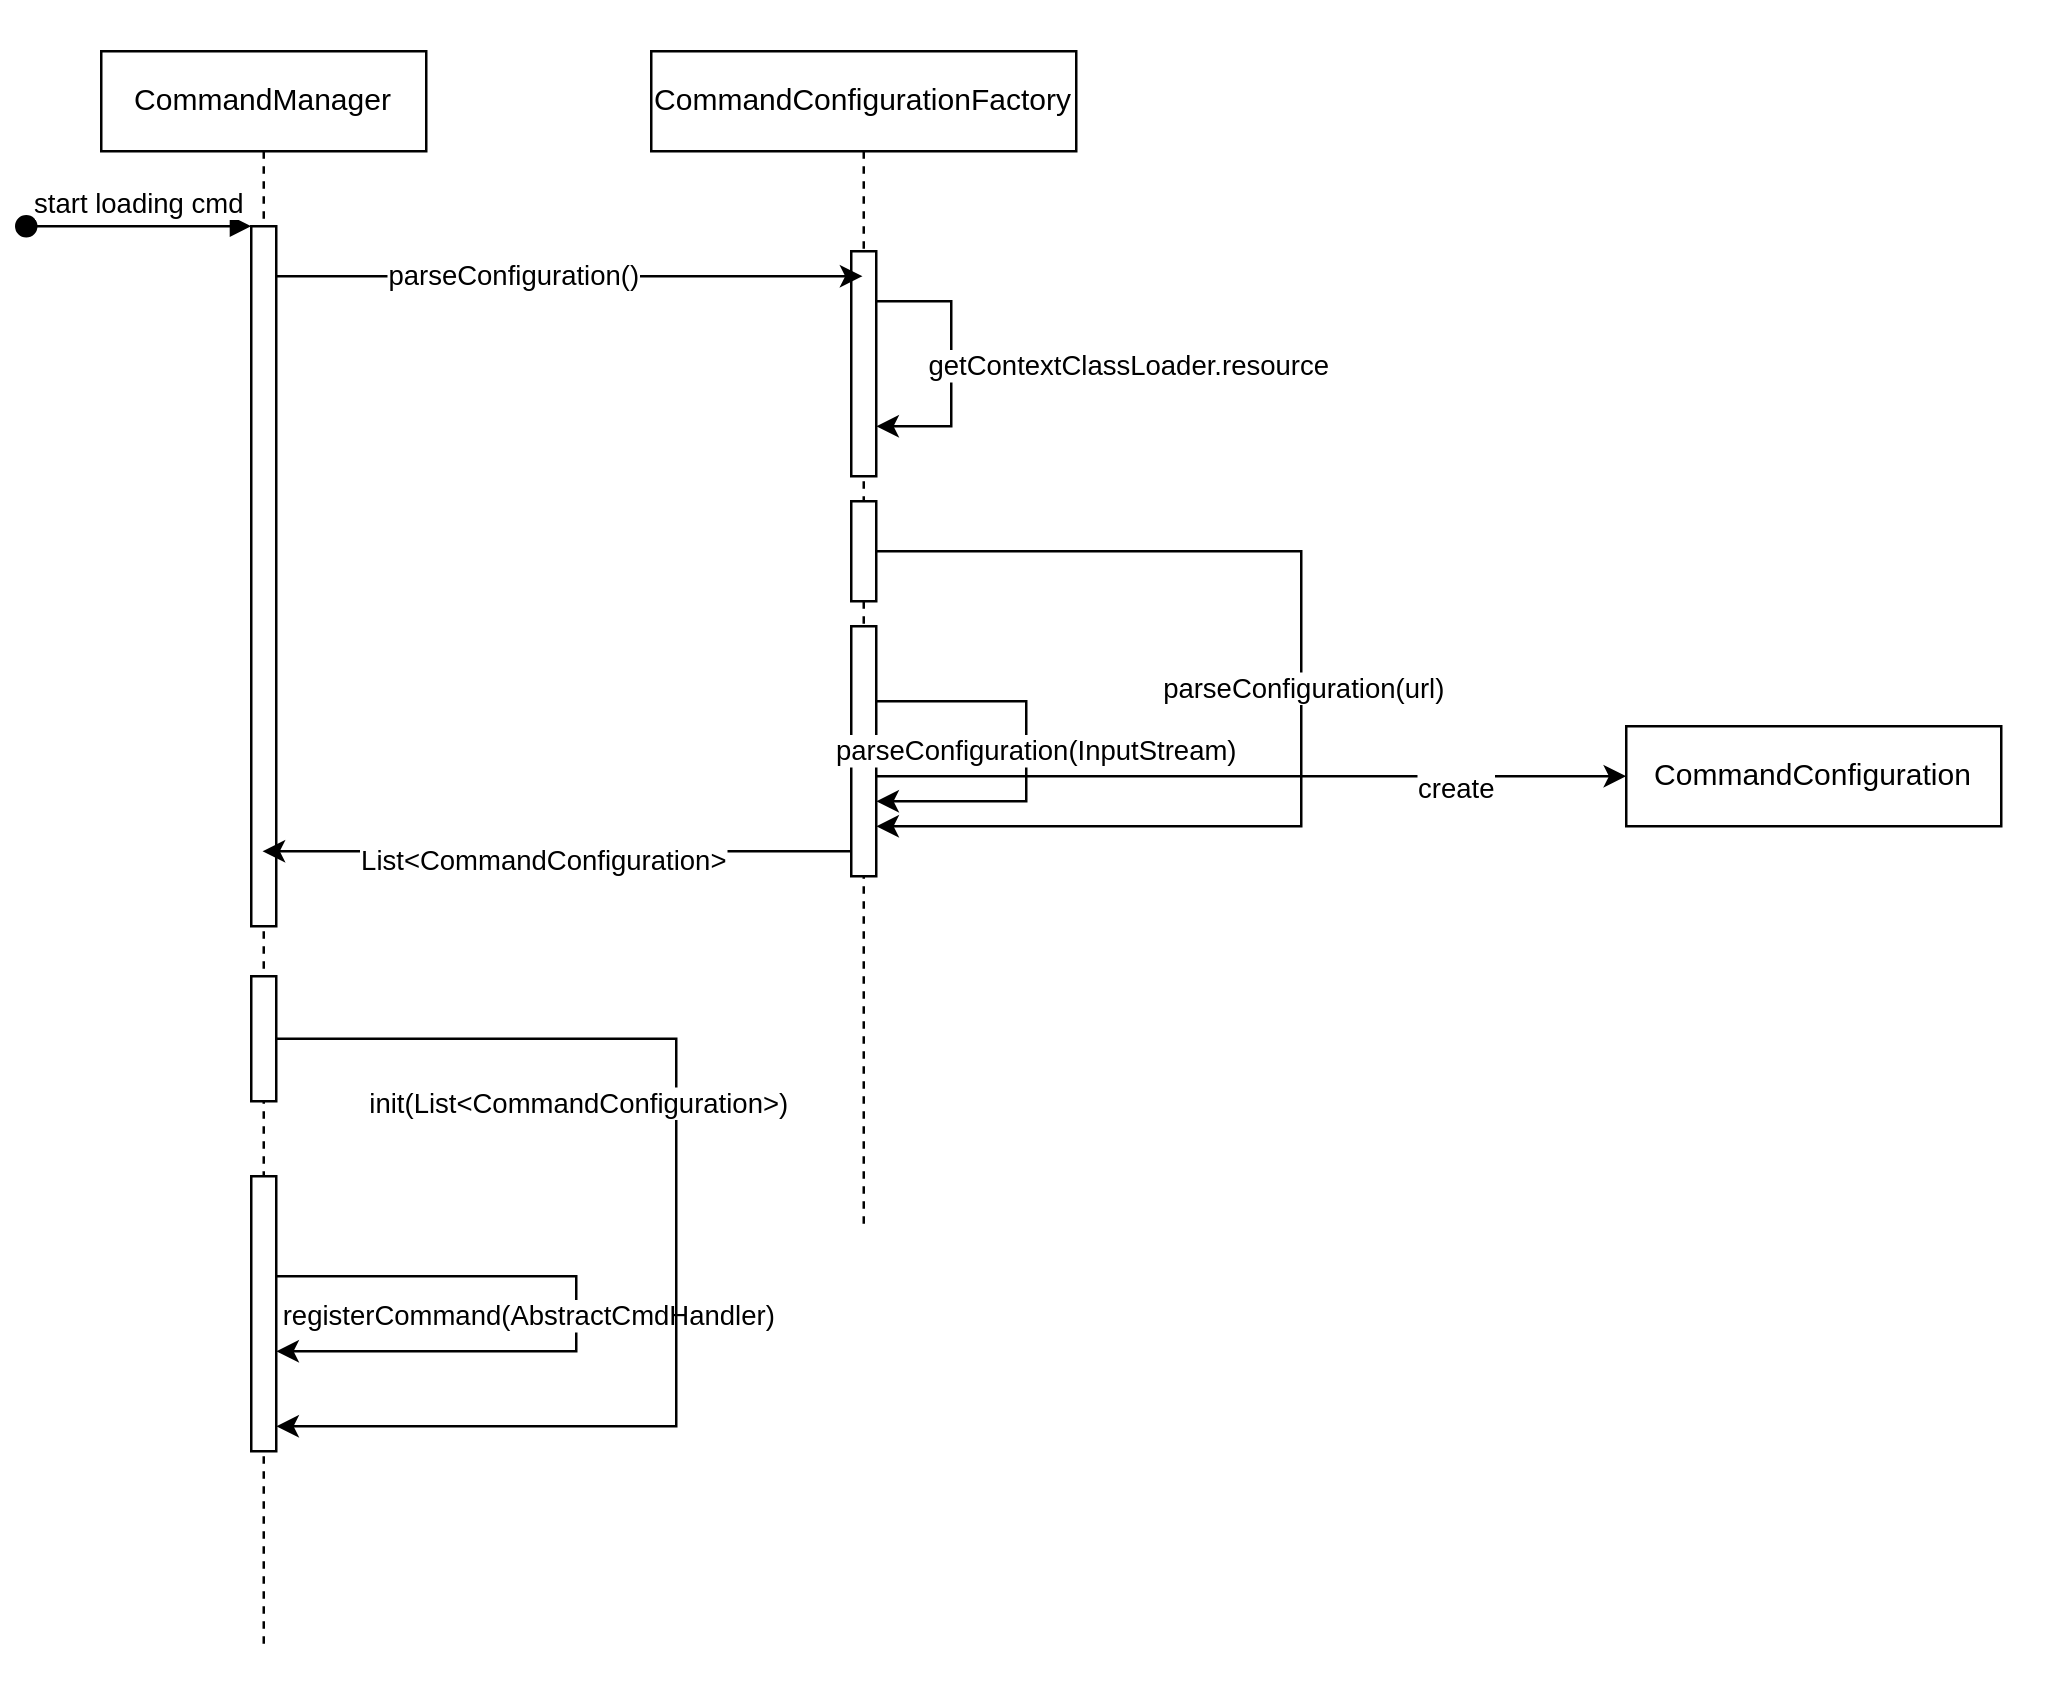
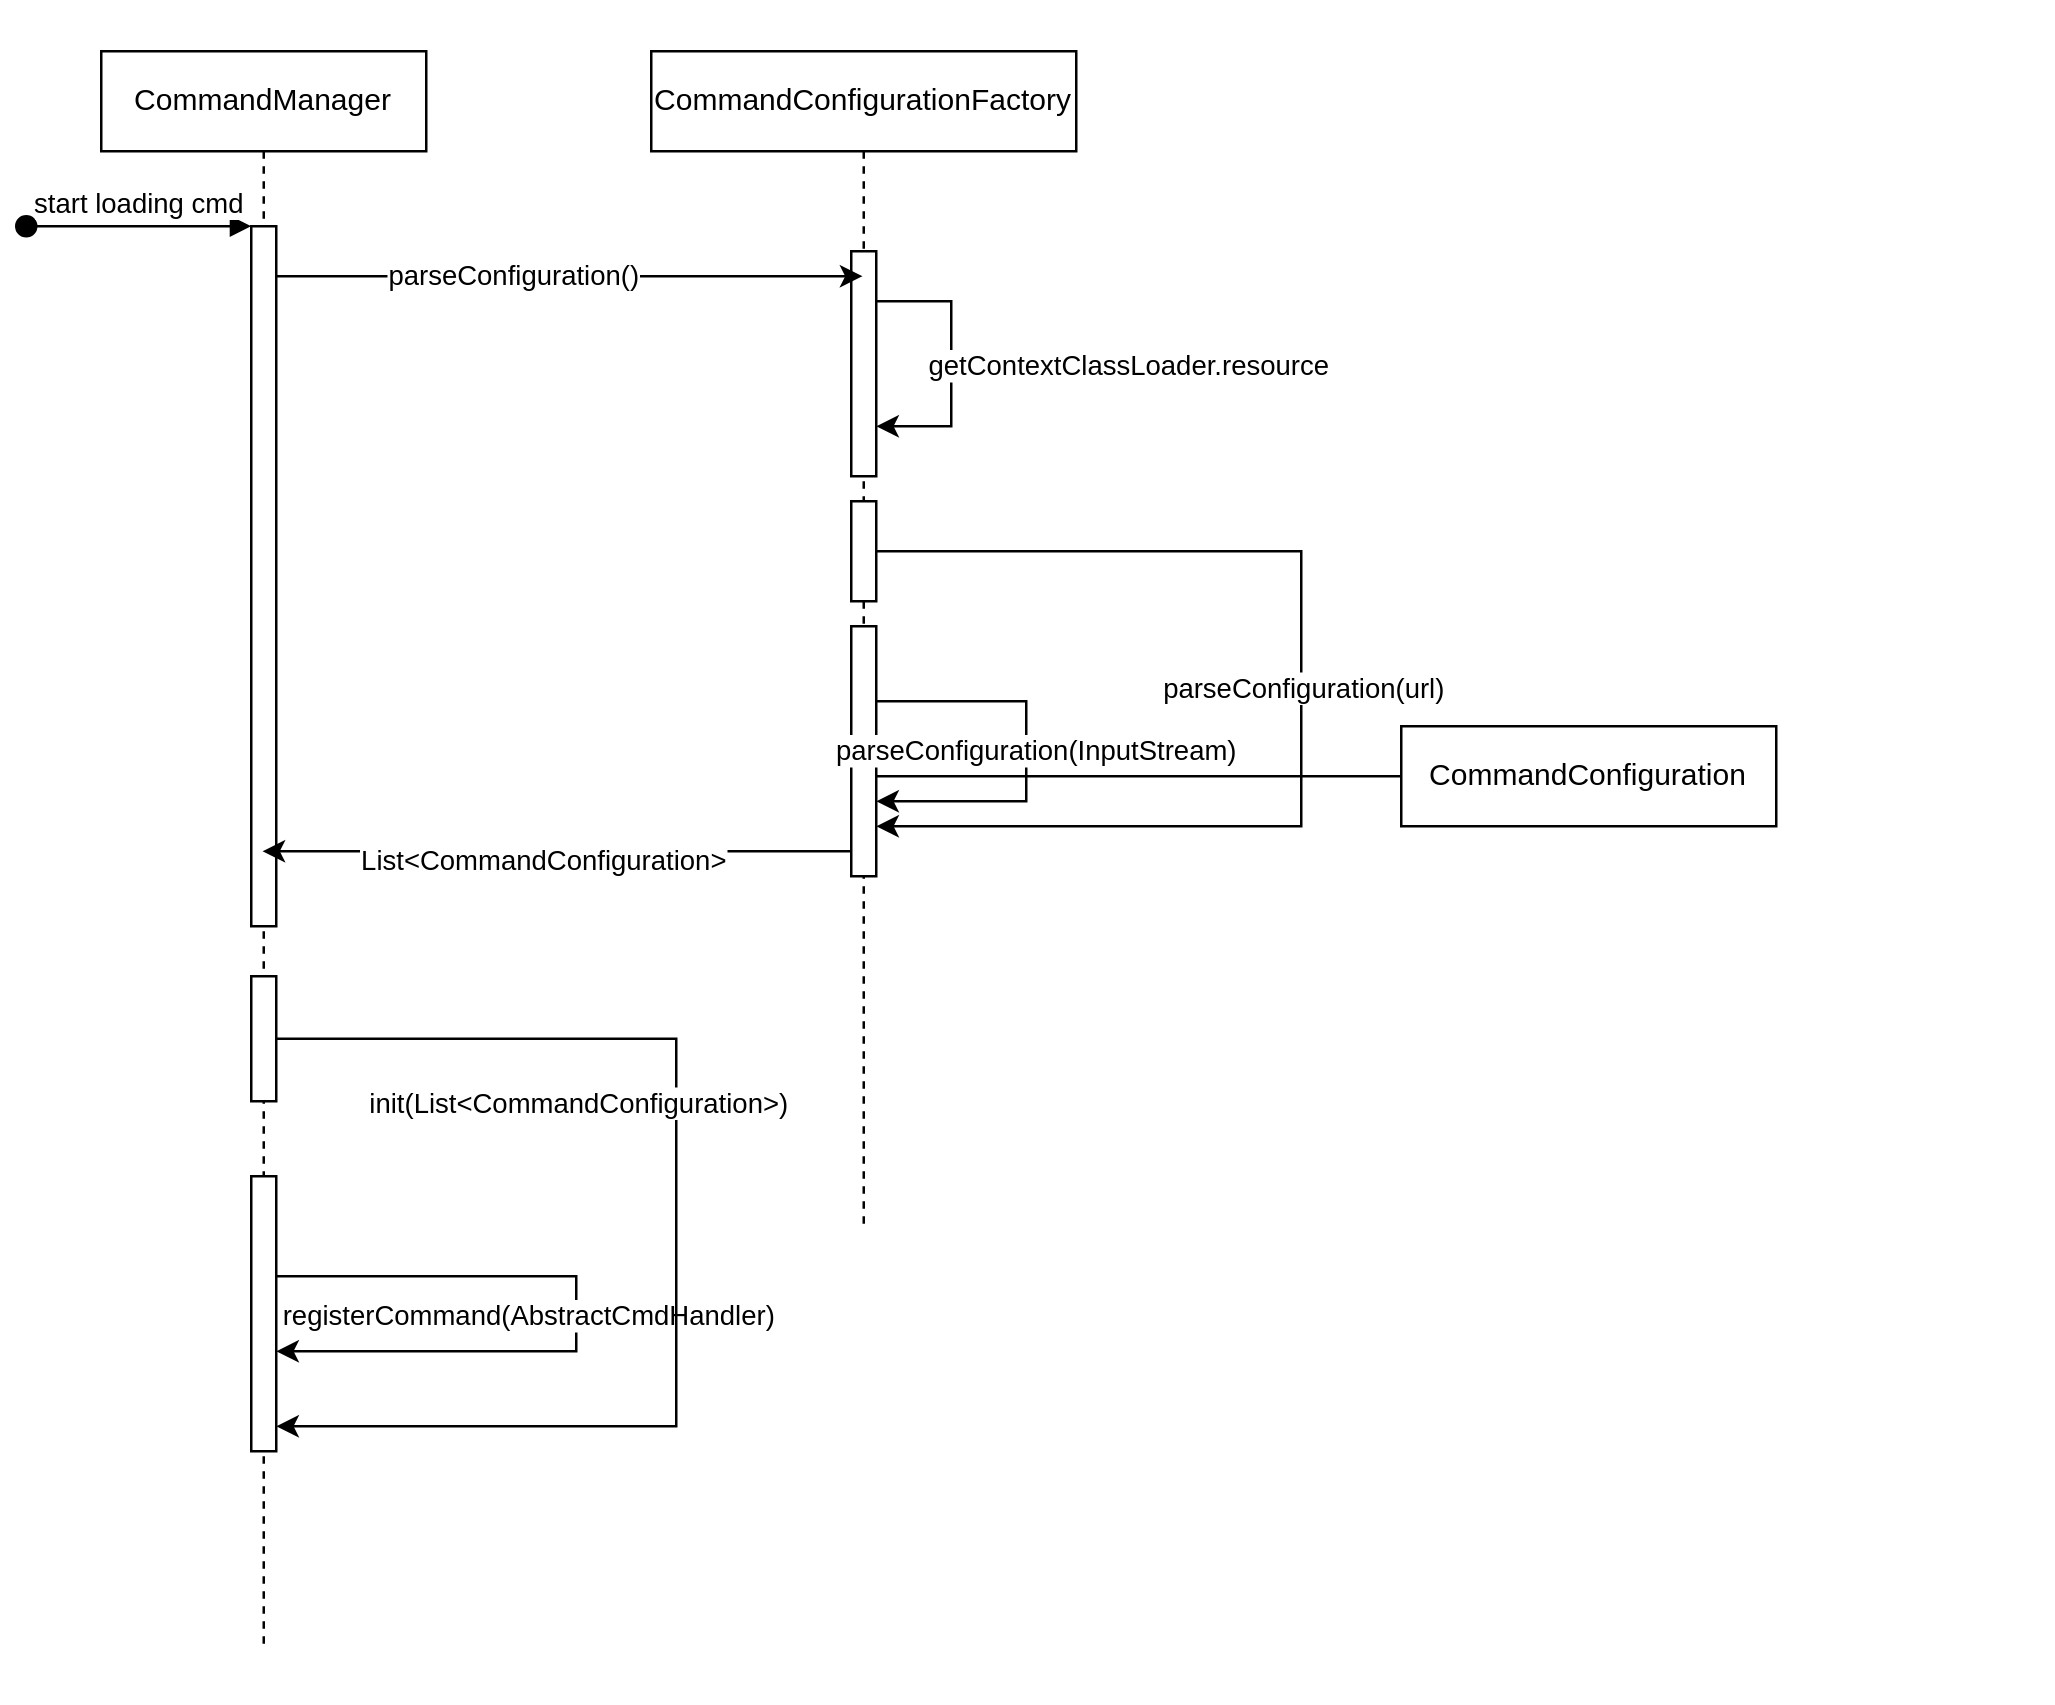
  <mxCell id="0" />
  <mxCell id="1" parent="0" />
  <mxCell id="2" value="CommandManager" style="shape=umlLifeline;perimeter=lifelinePerimeter;whiteSpace=wrap;html=1;container=0;dropTarget=0;collapsible=0;recursiveResize=0;outlineConnect=0;portConstraint=eastwest;newEdgeStyle={&quot;edgeStyle&quot;:&quot;elbowEdgeStyle&quot;,&quot;elbow&quot;:&quot;vertical&quot;,&quot;curved&quot;:0,&quot;rounded&quot;:0};" parent="1" vertex="1"><mxGeometry x="20" y="20" width="130" height="640" as="geometry" /></mxCell>
  <mxCell id="3" value="" style="html=1;points=[];perimeter=orthogonalPerimeter;outlineConnect=0;targetShapes=umlLifeline;portConstraint=eastwest;newEdgeStyle={&quot;edgeStyle&quot;:&quot;elbowEdgeStyle&quot;,&quot;elbow&quot;:&quot;vertical&quot;,&quot;curved&quot;:0,&quot;rounded&quot;:0};" parent="2" vertex="1"><mxGeometry x="60" y="70" width="10" height="280" as="geometry" /></mxCell>
  <mxCell id="4" value="start loading cmd" style="html=1;verticalAlign=bottom;startArrow=oval;endArrow=block;startSize=8;edgeStyle=elbowEdgeStyle;elbow=vertical;curved=0;rounded=0;" parent="2" target="3" edge="1"><mxGeometry relative="1" as="geometry"><mxPoint x="-30" y="70" as="sourcePoint" /></mxGeometry></mxCell>
  <mxCell id="5" value="" style="html=1;points=[];perimeter=orthogonalPerimeter;outlineConnect=0;targetShapes=umlLifeline;portConstraint=eastwest;newEdgeStyle={&quot;edgeStyle&quot;:&quot;elbowEdgeStyle&quot;,&quot;elbow&quot;:&quot;vertical&quot;,&quot;curved&quot;:0,&quot;rounded&quot;:0};" vertex="1" parent="2"><mxGeometry x="60" y="370" width="10" height="50" as="geometry" /></mxCell>
  <mxCell id="6" value="" style="html=1;points=[];perimeter=orthogonalPerimeter;outlineConnect=0;targetShapes=umlLifeline;portConstraint=eastwest;newEdgeStyle={&quot;edgeStyle&quot;:&quot;elbowEdgeStyle&quot;,&quot;elbow&quot;:&quot;vertical&quot;,&quot;curved&quot;:0,&quot;rounded&quot;:0};" vertex="1" parent="2"><mxGeometry x="60" y="450" width="10" height="110" as="geometry" /></mxCell>
  <mxCell id="7" style="edgeStyle=elbowEdgeStyle;rounded=0;orthogonalLoop=1;jettySize=auto;html=1;elbow=vertical;curved=0;" edge="1" parent="2" source="6" target="6"><mxGeometry relative="1" as="geometry"><Array as="points"><mxPoint x="190" y="490" /></Array></mxGeometry></mxCell>
  <mxCell id="8" value="registerCommand(AbstractCmdHandler)" style="edgeLabel;html=1;align=center;verticalAlign=middle;resizable=0;points=[];" vertex="1" connectable="0" parent="7"><mxGeometry x="-0.02" y="-3" relative="1" as="geometry"><mxPoint x="-17" y="3" as="offset" /></mxGeometry></mxCell>
  <mxCell id="9" style="edgeStyle=elbowEdgeStyle;rounded=0;orthogonalLoop=1;jettySize=auto;html=1;elbow=vertical;curved=0;" edge="1" parent="2" source="5" target="6"><mxGeometry relative="1" as="geometry"><Array as="points"><mxPoint x="230" y="550" /></Array></mxGeometry></mxCell>
  <mxCell id="10" value="init(List&amp;lt;CommandConfiguration&amp;gt;)" style="edgeLabel;html=1;align=center;verticalAlign=middle;resizable=0;points=[];" vertex="1" connectable="0" parent="9"><mxGeometry x="-0.128" y="1" relative="1" as="geometry"><mxPoint x="-41" y="-22" as="offset" /></mxGeometry></mxCell>
  <mxCell id="11" value="CommandConfigurationFactory" style="shape=umlLifeline;perimeter=lifelinePerimeter;whiteSpace=wrap;html=1;container=0;dropTarget=0;collapsible=0;recursiveResize=0;outlineConnect=0;portConstraint=eastwest;newEdgeStyle={&quot;edgeStyle&quot;:&quot;elbowEdgeStyle&quot;,&quot;elbow&quot;:&quot;vertical&quot;,&quot;curved&quot;:0,&quot;rounded&quot;:0};" vertex="1" parent="1"><mxGeometry x="240" y="20" width="170" height="470" as="geometry" /></mxCell>
  <mxCell id="12" style="edgeStyle=elbowEdgeStyle;rounded=0;orthogonalLoop=1;jettySize=auto;html=1;elbow=vertical;curved=0;" edge="1" parent="11" source="16" target="11"><mxGeometry relative="1" as="geometry" /></mxCell>
  <mxCell id="13" style="edgeStyle=elbowEdgeStyle;rounded=0;orthogonalLoop=1;jettySize=auto;html=1;elbow=vertical;curved=0;" edge="1" parent="11" source="16" target="16"><mxGeometry relative="1" as="geometry"><mxPoint x="150" y="120" as="targetPoint" /><Array as="points"><mxPoint x="120" y="100" /></Array></mxGeometry></mxCell>
  <mxCell id="14" value="getContextClassLoader.resource" style="edgeLabel;html=1;align=center;verticalAlign=middle;resizable=0;points=[];rotation=0;" vertex="1" connectable="0" parent="13"><mxGeometry x="-0.05" y="-2" relative="1" as="geometry"><mxPoint x="72" y="3" as="offset" /></mxGeometry></mxCell>
  <mxCell id="15" style="edgeStyle=elbowEdgeStyle;rounded=0;orthogonalLoop=1;jettySize=auto;html=1;elbow=vertical;curved=0;" edge="1" parent="11" source="16" target="11"><mxGeometry relative="1" as="geometry" /></mxCell>
  <mxCell id="16" value="" style="html=1;points=[];perimeter=orthogonalPerimeter;outlineConnect=0;targetShapes=umlLifeline;portConstraint=eastwest;newEdgeStyle={&quot;edgeStyle&quot;:&quot;elbowEdgeStyle&quot;,&quot;elbow&quot;:&quot;vertical&quot;,&quot;curved&quot;:0,&quot;rounded&quot;:0};" vertex="1" parent="11"><mxGeometry x="80" y="80" width="10" height="90" as="geometry" /></mxCell>
  <mxCell id="17" value="" style="html=1;points=[];perimeter=orthogonalPerimeter;outlineConnect=0;targetShapes=umlLifeline;portConstraint=eastwest;newEdgeStyle={&quot;edgeStyle&quot;:&quot;elbowEdgeStyle&quot;,&quot;elbow&quot;:&quot;vertical&quot;,&quot;curved&quot;:0,&quot;rounded&quot;:0};" vertex="1" parent="11"><mxGeometry x="80" y="180" width="10" height="40" as="geometry" /></mxCell>
  <mxCell id="18" style="edgeStyle=elbowEdgeStyle;rounded=0;orthogonalLoop=1;jettySize=auto;html=1;elbow=vertical;curved=0;" edge="1" parent="11" source="17" target="22"><mxGeometry relative="1" as="geometry"><Array as="points"><mxPoint x="260" y="310" /></Array></mxGeometry></mxCell>
  <mxCell id="19" value="parseConfiguration(url)" style="edgeLabel;html=1;align=center;verticalAlign=middle;resizable=0;points=[];" vertex="1" connectable="0" parent="18"><mxGeometry x="-0.01" y="-1" relative="1" as="geometry"><mxPoint x="1" y="1" as="offset" /></mxGeometry></mxCell>
  <mxCell id="20" style="edgeStyle=elbowEdgeStyle;rounded=0;orthogonalLoop=1;jettySize=auto;html=1;elbow=vertical;curved=0;" edge="1" parent="11" source="22"><mxGeometry relative="1" as="geometry"><mxPoint x="390" y="290" as="targetPoint" /><Array as="points"><mxPoint x="250" y="290" /></Array></mxGeometry></mxCell>
  <mxCell id="21" value="create" style="edgeLabel;html=1;align=center;verticalAlign=middle;resizable=0;points=[];" vertex="1" connectable="0" parent="20"><mxGeometry x="0.54" y="-4" relative="1" as="geometry"><mxPoint as="offset" /></mxGeometry></mxCell>
  <mxCell id="22" value="" style="html=1;points=[];perimeter=orthogonalPerimeter;outlineConnect=0;targetShapes=umlLifeline;portConstraint=eastwest;newEdgeStyle={&quot;edgeStyle&quot;:&quot;elbowEdgeStyle&quot;,&quot;elbow&quot;:&quot;vertical&quot;,&quot;curved&quot;:0,&quot;rounded&quot;:0};" vertex="1" parent="11"><mxGeometry x="80" y="230" width="10" height="100" as="geometry" /></mxCell>
  <mxCell id="23" style="edgeStyle=elbowEdgeStyle;rounded=0;orthogonalLoop=1;jettySize=auto;html=1;elbow=vertical;curved=0;" edge="1" parent="11" source="22" target="22"><mxGeometry relative="1" as="geometry"><Array as="points"><mxPoint x="150" y="260" /></Array></mxGeometry></mxCell>
  <mxCell id="24" value="parseConfiguration(InputStream)" style="edgeLabel;html=1;align=center;verticalAlign=middle;resizable=0;points=[];" vertex="1" connectable="0" parent="23"><mxGeometry x="-0.018" y="3" relative="1" as="geometry"><mxPoint as="offset" /></mxGeometry></mxCell>
  <mxCell id="25" style="edgeStyle=elbowEdgeStyle;rounded=0;orthogonalLoop=1;jettySize=auto;html=1;elbow=vertical;curved=0;" edge="1" parent="1" source="3" target="11"><mxGeometry relative="1" as="geometry"><Array as="points"><mxPoint x="200" y="110" /></Array></mxGeometry></mxCell>
  <mxCell id="26" value="parseConfiguration()" style="edgeLabel;html=1;align=center;verticalAlign=middle;resizable=0;points=[];" vertex="1" connectable="0" parent="25"><mxGeometry x="-0.198" y="1" relative="1" as="geometry"><mxPoint as="offset" /></mxGeometry></mxCell>
  <mxCell id="27" style="edgeStyle=elbowEdgeStyle;rounded=0;orthogonalLoop=1;jettySize=auto;html=1;elbow=vertical;curved=0;" edge="1" parent="1" source="22" target="2"><mxGeometry relative="1" as="geometry"><Array as="points"><mxPoint x="180" y="340" /></Array></mxGeometry></mxCell>
  <mxCell id="28" value="List&amp;lt;CommandConfiguration&amp;gt;" style="edgeLabel;html=1;align=center;verticalAlign=middle;resizable=0;points=[];" vertex="1" connectable="0" parent="27"><mxGeometry x="0.053" y="3" relative="1" as="geometry"><mxPoint as="offset" /></mxGeometry></mxCell>
- <mxCell id="29" value="CommandConfiguration" style="rounded=0;whiteSpace=wrap;html=1;" vertex="1" parent="1"><mxGeometry x="630" y="290" width="150" height="40" as="geometry" /></mxCell>
+ <mxCell id="29" value="CommandConfiguration" style="rounded=0;whiteSpace=wrap;html=1;" vertex="1" parent="1"><mxGeometry x="540" y="290" width="150" height="40" as="geometry" /></mxCell>
